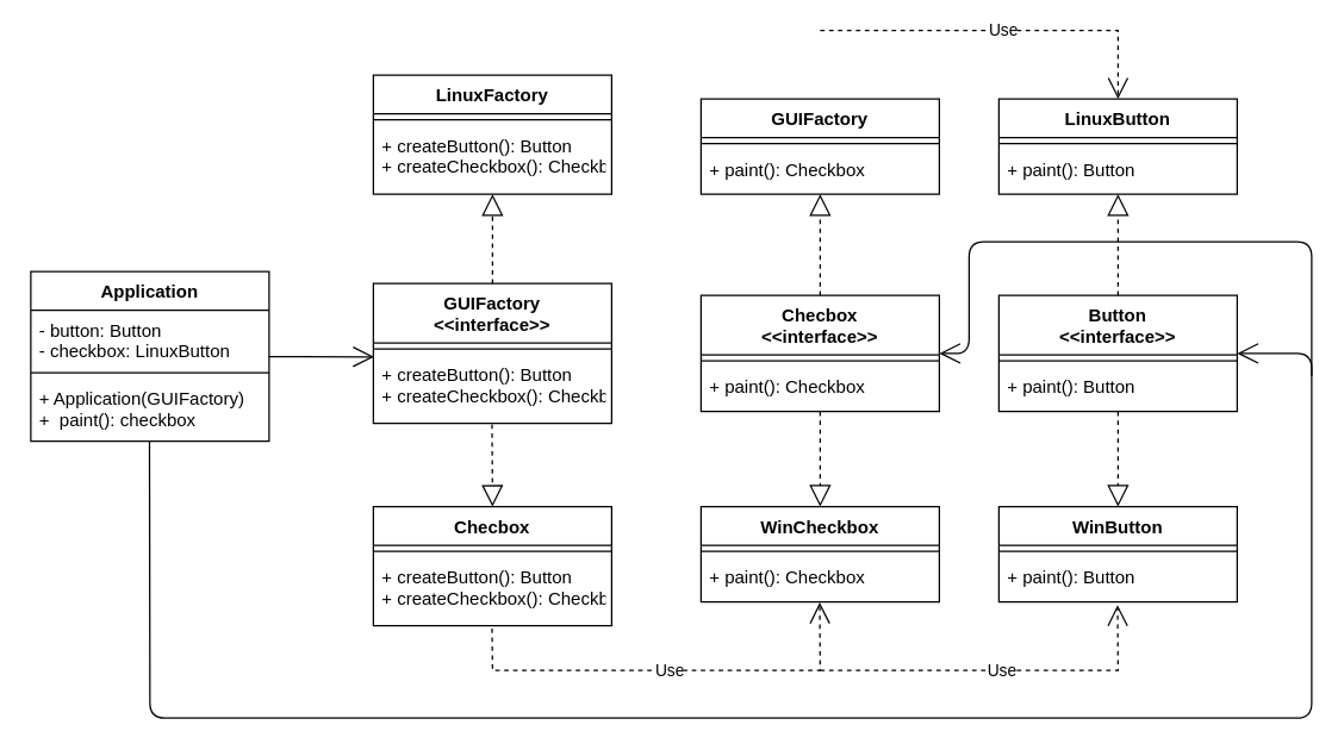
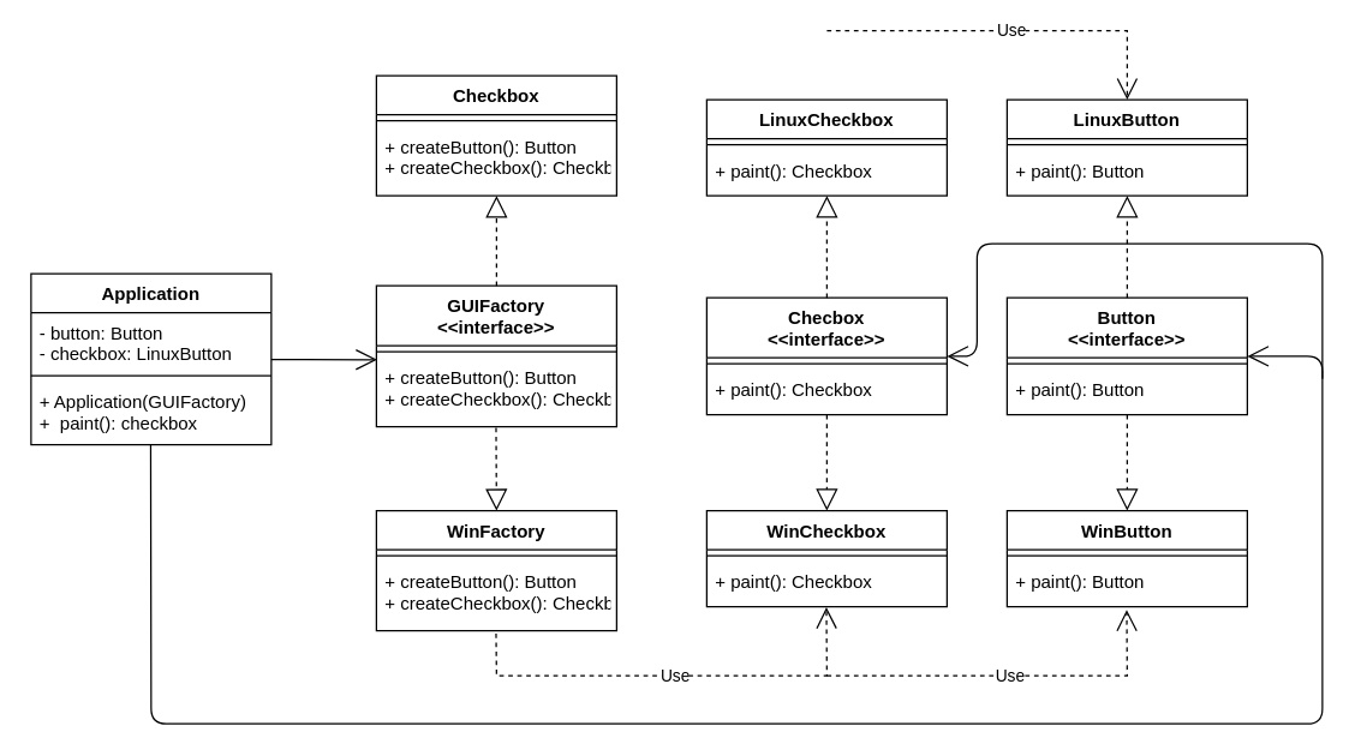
  <mxCell id="0" />
  <mxCell id="1" parent="0" />
  <mxCell id="2" value="GUIFactory&#10;&lt;&lt;interface&gt;&gt;&#10;" style="swimlane;fontStyle=1;align=center;verticalAlign=top;childLayout=stackLayout;horizontal=1;startSize=40;horizontalStack=0;resizeParent=1;resizeParentMax=0;resizeLast=0;collapsible=1;marginBottom=0;" vertex="1" parent="1"><mxGeometry x="250" y="190" width="160" height="94" as="geometry" /></mxCell>
  <mxCell id="3" value="" style="line;strokeWidth=1;fillColor=none;align=left;verticalAlign=middle;spacingTop=-1;spacingLeft=3;spacingRight=3;rotatable=0;labelPosition=right;points=[];portConstraint=eastwest;" vertex="1" parent="2"><mxGeometry y="40" width="160" height="8" as="geometry" /></mxCell>
  <mxCell id="4" value="+ createButton(): Button&#10;+ createCheckbox(): Checkbox&#10;" style="text;strokeColor=none;fillColor=none;align=left;verticalAlign=top;spacingLeft=4;spacingRight=4;overflow=hidden;rotatable=0;points=[[0,0.5],[1,0.5]];portConstraint=eastwest;" vertex="1" parent="2"><mxGeometry y="48" width="160" height="46" as="geometry" /></mxCell>
- <mxCell id="5" value="LinuxFactory" style="swimlane;fontStyle=1;align=center;verticalAlign=top;childLayout=stackLayout;horizontal=1;startSize=26;horizontalStack=0;resizeParent=1;resizeParentMax=0;resizeLast=0;collapsible=1;marginBottom=0;" vertex="1" parent="1"><mxGeometry x="250" y="50" width="160" height="80" as="geometry" /></mxCell>
+ <mxCell id="5" value="Checkbox" style="swimlane;fontStyle=1;align=center;verticalAlign=top;childLayout=stackLayout;horizontal=1;startSize=26;horizontalStack=0;resizeParent=1;resizeParentMax=0;resizeLast=0;collapsible=1;marginBottom=0;" vertex="1" parent="1"><mxGeometry x="250" y="50" width="160" height="80" as="geometry" /></mxCell>
  <mxCell id="6" value="" style="line;strokeWidth=1;fillColor=none;align=left;verticalAlign=middle;spacingTop=-1;spacingLeft=3;spacingRight=3;rotatable=0;labelPosition=right;points=[];portConstraint=eastwest;" vertex="1" parent="5"><mxGeometry y="26" width="160" height="8" as="geometry" /></mxCell>
  <mxCell id="7" value="+ createButton(): Button&#10;+ createCheckbox(): Checkbox&#10;" style="text;strokeColor=none;fillColor=none;align=left;verticalAlign=top;spacingLeft=4;spacingRight=4;overflow=hidden;rotatable=0;points=[[0,0.5],[1,0.5]];portConstraint=eastwest;" vertex="1" parent="5"><mxGeometry y="34" width="160" height="46" as="geometry" /></mxCell>
- <mxCell id="8" value="Checbox" style="swimlane;fontStyle=1;align=center;verticalAlign=top;childLayout=stackLayout;horizontal=1;startSize=26;horizontalStack=0;resizeParent=1;resizeParentMax=0;resizeLast=0;collapsible=1;marginBottom=0;" vertex="1" parent="1"><mxGeometry x="250" y="340" width="160" height="80" as="geometry" /></mxCell>
+ <mxCell id="8" value="WinFactory" style="swimlane;fontStyle=1;align=center;verticalAlign=top;childLayout=stackLayout;horizontal=1;startSize=26;horizontalStack=0;resizeParent=1;resizeParentMax=0;resizeLast=0;collapsible=1;marginBottom=0;" vertex="1" parent="1"><mxGeometry x="250" y="340" width="160" height="80" as="geometry" /></mxCell>
  <mxCell id="9" value="" style="line;strokeWidth=1;fillColor=none;align=left;verticalAlign=middle;spacingTop=-1;spacingLeft=3;spacingRight=3;rotatable=0;labelPosition=right;points=[];portConstraint=eastwest;" vertex="1" parent="8"><mxGeometry y="26" width="160" height="8" as="geometry" /></mxCell>
  <mxCell id="10" value="+ createButton(): Button&#10;+ createCheckbox(): Checkbox&#10;" style="text;strokeColor=none;fillColor=none;align=left;verticalAlign=top;spacingLeft=4;spacingRight=4;overflow=hidden;rotatable=0;points=[[0,0.5],[1,0.5]];portConstraint=eastwest;" vertex="1" parent="8"><mxGeometry y="34" width="160" height="46" as="geometry" /></mxCell>
  <mxCell id="11" value="" style="endArrow=block;dashed=1;endFill=0;endSize=12;html=1;exitX=0.5;exitY=0;exitDx=0;exitDy=0;entryX=0.5;entryY=1;entryDx=0;entryDy=0;" edge="1" parent="1" source="2" target="5"><mxGeometry width="160" relative="1" as="geometry"><mxPoint x="130" y="340" as="sourcePoint" /><mxPoint x="330" y="110" as="targetPoint" /></mxGeometry></mxCell>
  <mxCell id="12" value="" style="endArrow=block;dashed=1;endFill=0;endSize=12;html=1;exitX=0.498;exitY=1.014;exitDx=0;exitDy=0;exitPerimeter=0;entryX=0.5;entryY=0;entryDx=0;entryDy=0;" edge="1" parent="1" source="4" target="8"><mxGeometry width="160" relative="1" as="geometry"><mxPoint x="470" y="320" as="sourcePoint" /><mxPoint x="630" y="320" as="targetPoint" /></mxGeometry></mxCell>
  <mxCell id="13" value="Checbox&#10;&lt;&lt;interface&gt;&gt;&#10;" style="swimlane;fontStyle=1;align=center;verticalAlign=top;childLayout=stackLayout;horizontal=1;startSize=40;horizontalStack=0;resizeParent=1;resizeParentMax=0;resizeLast=0;collapsible=1;marginBottom=0;" vertex="1" parent="1"><mxGeometry x="470" y="198" width="160" height="78" as="geometry" /></mxCell>
  <mxCell id="14" value="" style="line;strokeWidth=1;fillColor=none;align=left;verticalAlign=middle;spacingTop=-1;spacingLeft=3;spacingRight=3;rotatable=0;labelPosition=right;points=[];portConstraint=eastwest;" vertex="1" parent="13"><mxGeometry y="40" width="160" height="8" as="geometry" /></mxCell>
  <mxCell id="15" value="+ paint(): Checkbox" style="text;strokeColor=none;fillColor=none;align=left;verticalAlign=top;spacingLeft=4;spacingRight=4;overflow=hidden;rotatable=0;points=[[0,0.5],[1,0.5]];portConstraint=eastwest;" vertex="1" parent="13"><mxGeometry y="48" width="160" height="30" as="geometry" /></mxCell>
- <mxCell id="16" value="GUIFactory" style="swimlane;fontStyle=1;align=center;verticalAlign=top;childLayout=stackLayout;horizontal=1;startSize=26;horizontalStack=0;resizeParent=1;resizeParentMax=0;resizeLast=0;collapsible=1;marginBottom=0;" vertex="1" parent="1"><mxGeometry x="470" y="66" width="160" height="64" as="geometry" /></mxCell>
+ <mxCell id="16" value="LinuxCheckbox" style="swimlane;fontStyle=1;align=center;verticalAlign=top;childLayout=stackLayout;horizontal=1;startSize=26;horizontalStack=0;resizeParent=1;resizeParentMax=0;resizeLast=0;collapsible=1;marginBottom=0;" vertex="1" parent="1"><mxGeometry x="470" y="66" width="160" height="64" as="geometry" /></mxCell>
  <mxCell id="17" value="" style="line;strokeWidth=1;fillColor=none;align=left;verticalAlign=middle;spacingTop=-1;spacingLeft=3;spacingRight=3;rotatable=0;labelPosition=right;points=[];portConstraint=eastwest;" vertex="1" parent="16"><mxGeometry y="26" width="160" height="8" as="geometry" /></mxCell>
  <mxCell id="18" value="+ paint(): Checkbox" style="text;strokeColor=none;fillColor=none;align=left;verticalAlign=top;spacingLeft=4;spacingRight=4;overflow=hidden;rotatable=0;points=[[0,0.5],[1,0.5]];portConstraint=eastwest;" vertex="1" parent="16"><mxGeometry y="34" width="160" height="30" as="geometry" /></mxCell>
  <mxCell id="19" value="WinCheckbox" style="swimlane;fontStyle=1;align=center;verticalAlign=top;childLayout=stackLayout;horizontal=1;startSize=26;horizontalStack=0;resizeParent=1;resizeParentMax=0;resizeLast=0;collapsible=1;marginBottom=0;" vertex="1" parent="1"><mxGeometry x="470" y="340" width="160" height="64" as="geometry" /></mxCell>
  <mxCell id="20" value="" style="line;strokeWidth=1;fillColor=none;align=left;verticalAlign=middle;spacingTop=-1;spacingLeft=3;spacingRight=3;rotatable=0;labelPosition=right;points=[];portConstraint=eastwest;" vertex="1" parent="19"><mxGeometry y="26" width="160" height="8" as="geometry" /></mxCell>
  <mxCell id="21" value="+ paint(): Checkbox" style="text;strokeColor=none;fillColor=none;align=left;verticalAlign=top;spacingLeft=4;spacingRight=4;overflow=hidden;rotatable=0;points=[[0,0.5],[1,0.5]];portConstraint=eastwest;" vertex="1" parent="19"><mxGeometry y="34" width="160" height="30" as="geometry" /></mxCell>
  <mxCell id="22" value="" style="endArrow=block;dashed=1;endFill=0;endSize=12;html=1;exitX=0.5;exitY=0;exitDx=0;exitDy=0;" edge="1" parent="1" source="13" target="16"><mxGeometry width="160" relative="1" as="geometry"><mxPoint x="550" y="190" as="sourcePoint" /><mxPoint x="580" y="150" as="targetPoint" /></mxGeometry></mxCell>
  <mxCell id="23" value="" style="endArrow=block;dashed=1;endFill=0;endSize=12;html=1;entryX=0.5;entryY=0;entryDx=0;entryDy=0;" edge="1" parent="1" source="15" target="19"><mxGeometry width="160" relative="1" as="geometry"><mxPoint x="820" y="140" as="sourcePoint" /><mxPoint x="980" y="140" as="targetPoint" /></mxGeometry></mxCell>
  <mxCell id="24" value="Button&#10;&lt;&lt;interface&gt;&gt;&#10;" style="swimlane;fontStyle=1;align=center;verticalAlign=top;childLayout=stackLayout;horizontal=1;startSize=40;horizontalStack=0;resizeParent=1;resizeParentMax=0;resizeLast=0;collapsible=1;marginBottom=0;" vertex="1" parent="1"><mxGeometry x="670" y="198" width="160" height="78" as="geometry" /></mxCell>
  <mxCell id="25" value="" style="line;strokeWidth=1;fillColor=none;align=left;verticalAlign=middle;spacingTop=-1;spacingLeft=3;spacingRight=3;rotatable=0;labelPosition=right;points=[];portConstraint=eastwest;" vertex="1" parent="24"><mxGeometry y="40" width="160" height="8" as="geometry" /></mxCell>
  <mxCell id="26" value="+ paint(): Button" style="text;strokeColor=none;fillColor=none;align=left;verticalAlign=top;spacingLeft=4;spacingRight=4;overflow=hidden;rotatable=0;points=[[0,0.5],[1,0.5]];portConstraint=eastwest;" vertex="1" parent="24"><mxGeometry y="48" width="160" height="30" as="geometry" /></mxCell>
  <mxCell id="27" value="LinuxButton" style="swimlane;fontStyle=1;align=center;verticalAlign=top;childLayout=stackLayout;horizontal=1;startSize=26;horizontalStack=0;resizeParent=1;resizeParentMax=0;resizeLast=0;collapsible=1;marginBottom=0;" vertex="1" parent="1"><mxGeometry x="670" y="66" width="160" height="64" as="geometry" /></mxCell>
  <mxCell id="28" value="" style="line;strokeWidth=1;fillColor=none;align=left;verticalAlign=middle;spacingTop=-1;spacingLeft=3;spacingRight=3;rotatable=0;labelPosition=right;points=[];portConstraint=eastwest;" vertex="1" parent="27"><mxGeometry y="26" width="160" height="8" as="geometry" /></mxCell>
  <mxCell id="29" value="+ paint(): Button" style="text;strokeColor=none;fillColor=none;align=left;verticalAlign=top;spacingLeft=4;spacingRight=4;overflow=hidden;rotatable=0;points=[[0,0.5],[1,0.5]];portConstraint=eastwest;" vertex="1" parent="27"><mxGeometry y="34" width="160" height="30" as="geometry" /></mxCell>
  <mxCell id="30" value="WinButton" style="swimlane;fontStyle=1;align=center;verticalAlign=top;childLayout=stackLayout;horizontal=1;startSize=26;horizontalStack=0;resizeParent=1;resizeParentMax=0;resizeLast=0;collapsible=1;marginBottom=0;" vertex="1" parent="1"><mxGeometry x="670" y="340" width="160" height="64" as="geometry" /></mxCell>
  <mxCell id="31" value="" style="line;strokeWidth=1;fillColor=none;align=left;verticalAlign=middle;spacingTop=-1;spacingLeft=3;spacingRight=3;rotatable=0;labelPosition=right;points=[];portConstraint=eastwest;" vertex="1" parent="30"><mxGeometry y="26" width="160" height="8" as="geometry" /></mxCell>
  <mxCell id="32" value="+ paint(): Button" style="text;strokeColor=none;fillColor=none;align=left;verticalAlign=top;spacingLeft=4;spacingRight=4;overflow=hidden;rotatable=0;points=[[0,0.5],[1,0.5]];portConstraint=eastwest;" vertex="1" parent="30"><mxGeometry y="34" width="160" height="30" as="geometry" /></mxCell>
  <mxCell id="33" value="" style="endArrow=block;dashed=1;endFill=0;endSize=12;html=1;exitX=0.5;exitY=0;exitDx=0;exitDy=0;" edge="1" parent="1" source="24" target="27"><mxGeometry width="160" relative="1" as="geometry"><mxPoint x="480" y="382" as="sourcePoint" /><mxPoint x="640" y="382" as="targetPoint" /></mxGeometry></mxCell>
  <mxCell id="34" value="" style="endArrow=block;dashed=1;endFill=0;endSize=12;html=1;entryX=0.5;entryY=0;entryDx=0;entryDy=0;" edge="1" parent="1" source="24" target="30"><mxGeometry width="160" relative="1" as="geometry"><mxPoint x="820" y="362" as="sourcePoint" /><mxPoint x="980" y="362" as="targetPoint" /></mxGeometry></mxCell>
  <mxCell id="35" value="Application" style="swimlane;fontStyle=1;align=center;verticalAlign=top;childLayout=stackLayout;horizontal=1;startSize=26;horizontalStack=0;resizeParent=1;resizeParentMax=0;resizeLast=0;collapsible=1;marginBottom=0;" vertex="1" parent="1"><mxGeometry x="20" y="182" width="160" height="114" as="geometry" /></mxCell>
  <mxCell id="36" value="- button: Button&#10;- checkbox: LinuxButton&#10;" style="text;strokeColor=none;fillColor=none;align=left;verticalAlign=top;spacingLeft=4;spacingRight=4;overflow=hidden;rotatable=0;points=[[0,0.5],[1,0.5]];portConstraint=eastwest;" vertex="1" parent="35"><mxGeometry y="26" width="160" height="38" as="geometry" /></mxCell>
  <mxCell id="37" value="" style="line;strokeWidth=1;fillColor=none;align=left;verticalAlign=middle;spacingTop=-1;spacingLeft=3;spacingRight=3;rotatable=0;labelPosition=right;points=[];portConstraint=eastwest;" vertex="1" parent="35"><mxGeometry y="64" width="160" height="8" as="geometry" /></mxCell>
  <mxCell id="38" value="+ Application(GUIFactory)&#10;+  paint(): checkbox&#10;" style="text;strokeColor=none;fillColor=none;align=left;verticalAlign=top;spacingLeft=4;spacingRight=4;overflow=hidden;rotatable=0;points=[[0,0.5],[1,0.5]];portConstraint=eastwest;" vertex="1" parent="35"><mxGeometry y="72" width="160" height="42" as="geometry" /></mxCell>
  <mxCell id="39" value="" style="endArrow=open;endFill=1;endSize=12;html=1;entryX=0.003;entryY=0.029;entryDx=0;entryDy=0;entryPerimeter=0;" edge="1" parent="1" source="35" target="4"><mxGeometry width="160" relative="1" as="geometry"><mxPoint x="140" y="239.14" as="sourcePoint" /><mxPoint x="710" y="62" as="targetPoint" /></mxGeometry></mxCell>
  <mxCell id="40" value="Use" style="endArrow=open;endSize=12;dashed=1;html=1;entryX=0.498;entryY=1.011;entryDx=0;entryDy=0;entryPerimeter=0;strokeColor=default;rounded=0;exitX=0.498;exitY=1.04;exitDx=0;exitDy=0;exitPerimeter=0;" edge="1" parent="1" source="10" target="21"><mxGeometry width="160" relative="1" as="geometry"><mxPoint x="280" y="450" as="sourcePoint" /><mxPoint x="560" y="470" as="targetPoint" /><Array as="points"><mxPoint x="330" y="450" /><mxPoint x="550" y="450" /></Array><mxPoint as="offset" /></mxGeometry></mxCell>
  <mxCell id="41" value="Use" style="endArrow=open;endSize=12;dashed=1;html=1;strokeColor=default;entryX=0.498;entryY=1.067;entryDx=0;entryDy=0;entryPerimeter=0;jumpSize=6;rounded=0;" edge="1" parent="1" target="32"><mxGeometry width="160" relative="1" as="geometry"><mxPoint x="550" y="450" as="sourcePoint" /><mxPoint x="770" y="430" as="targetPoint" /><Array as="points"><mxPoint x="750" y="450" /></Array></mxGeometry></mxCell>
  <mxCell id="42" value="Use" style="endArrow=open;endSize=12;dashed=1;html=1;strokeColor=default;entryX=0.5;entryY=0;entryDx=0;entryDy=0;rounded=0;" edge="1" parent="1" target="27"><mxGeometry width="160" relative="1" as="geometry"><mxPoint x="550" y="20" as="sourcePoint" /><mxPoint x="750" y="20" as="targetPoint" /><Array as="points"><mxPoint x="750" y="20" /></Array></mxGeometry></mxCell>
  <mxCell id="43" value="" style="endArrow=open;endFill=1;endSize=12;html=1;exitX=0.498;exitY=1.001;exitDx=0;exitDy=0;exitPerimeter=0;entryX=1;entryY=0.5;entryDx=0;entryDy=0;" edge="1" parent="1" source="38" target="24"><mxGeometry width="160" relative="1" as="geometry"><mxPoint x="88" y="295" as="sourcePoint" /><mxPoint x="890" y="232" as="targetPoint" /><Array as="points"><mxPoint x="100" y="482" /><mxPoint x="880" y="482" /><mxPoint x="880" y="237" /></Array></mxGeometry></mxCell>
  <mxCell id="44" value="" style="endArrow=open;endFill=1;endSize=12;html=1;entryX=1;entryY=0.5;entryDx=0;entryDy=0;" edge="1" parent="1" target="13"><mxGeometry width="160" relative="1" as="geometry"><mxPoint x="880" y="252" as="sourcePoint" /><mxPoint x="640" y="252" as="targetPoint" /><Array as="points"><mxPoint x="880" y="162" /><mxPoint x="650" y="162" /><mxPoint x="650" y="237" /></Array></mxGeometry></mxCell>
